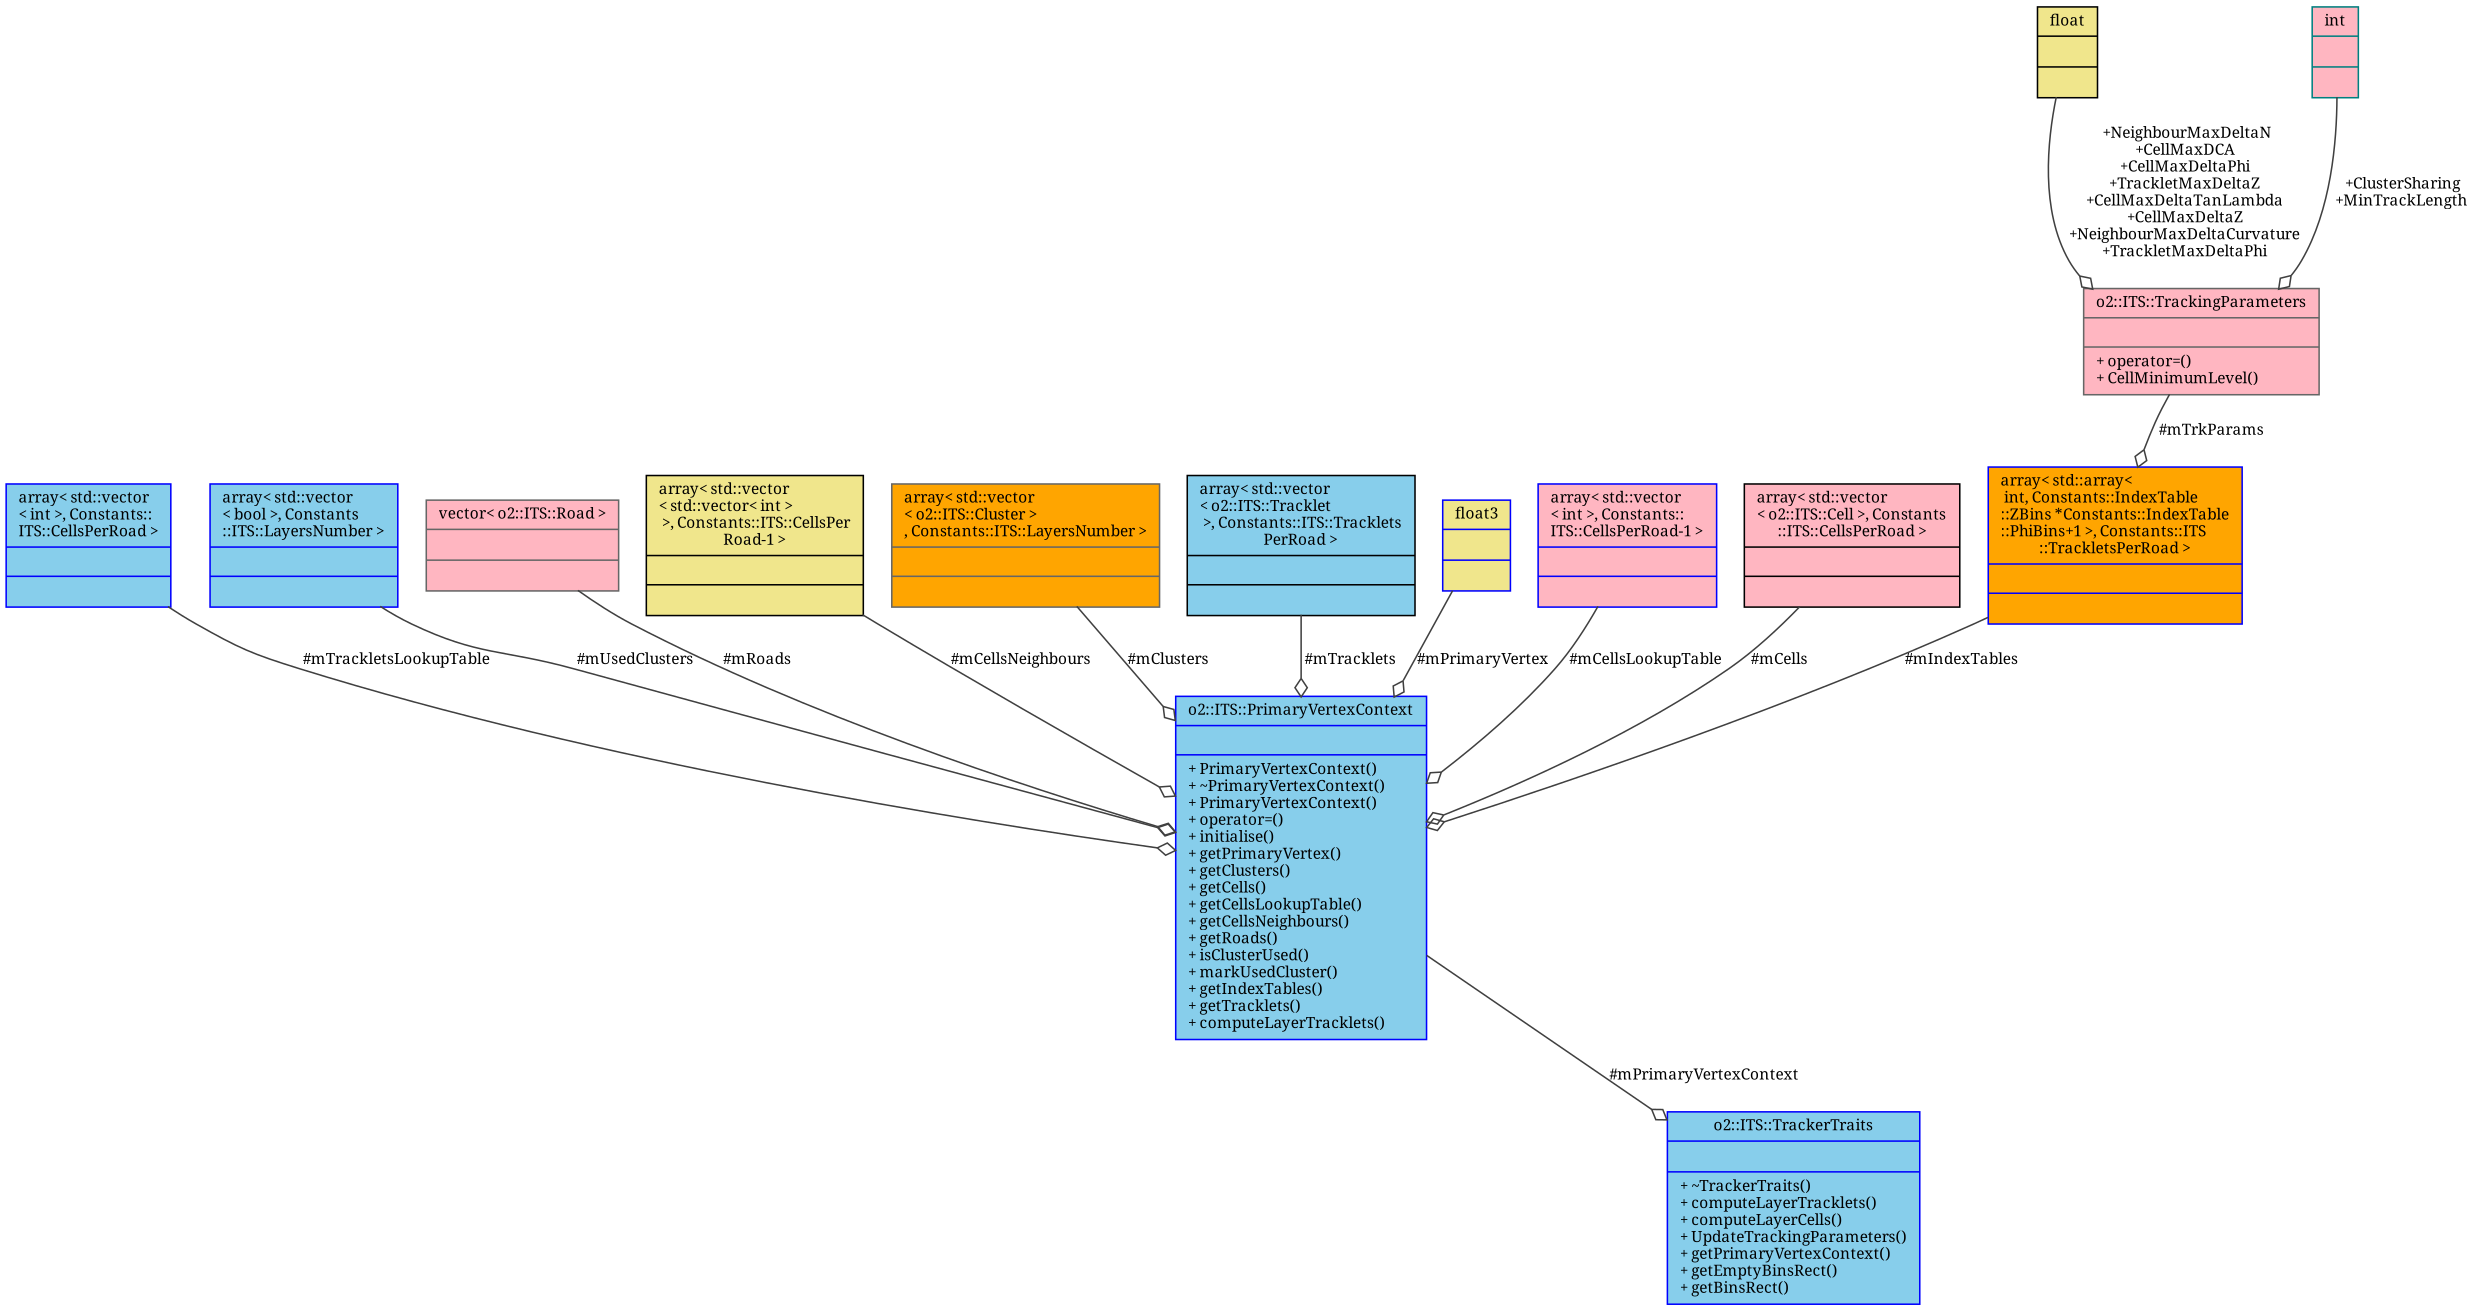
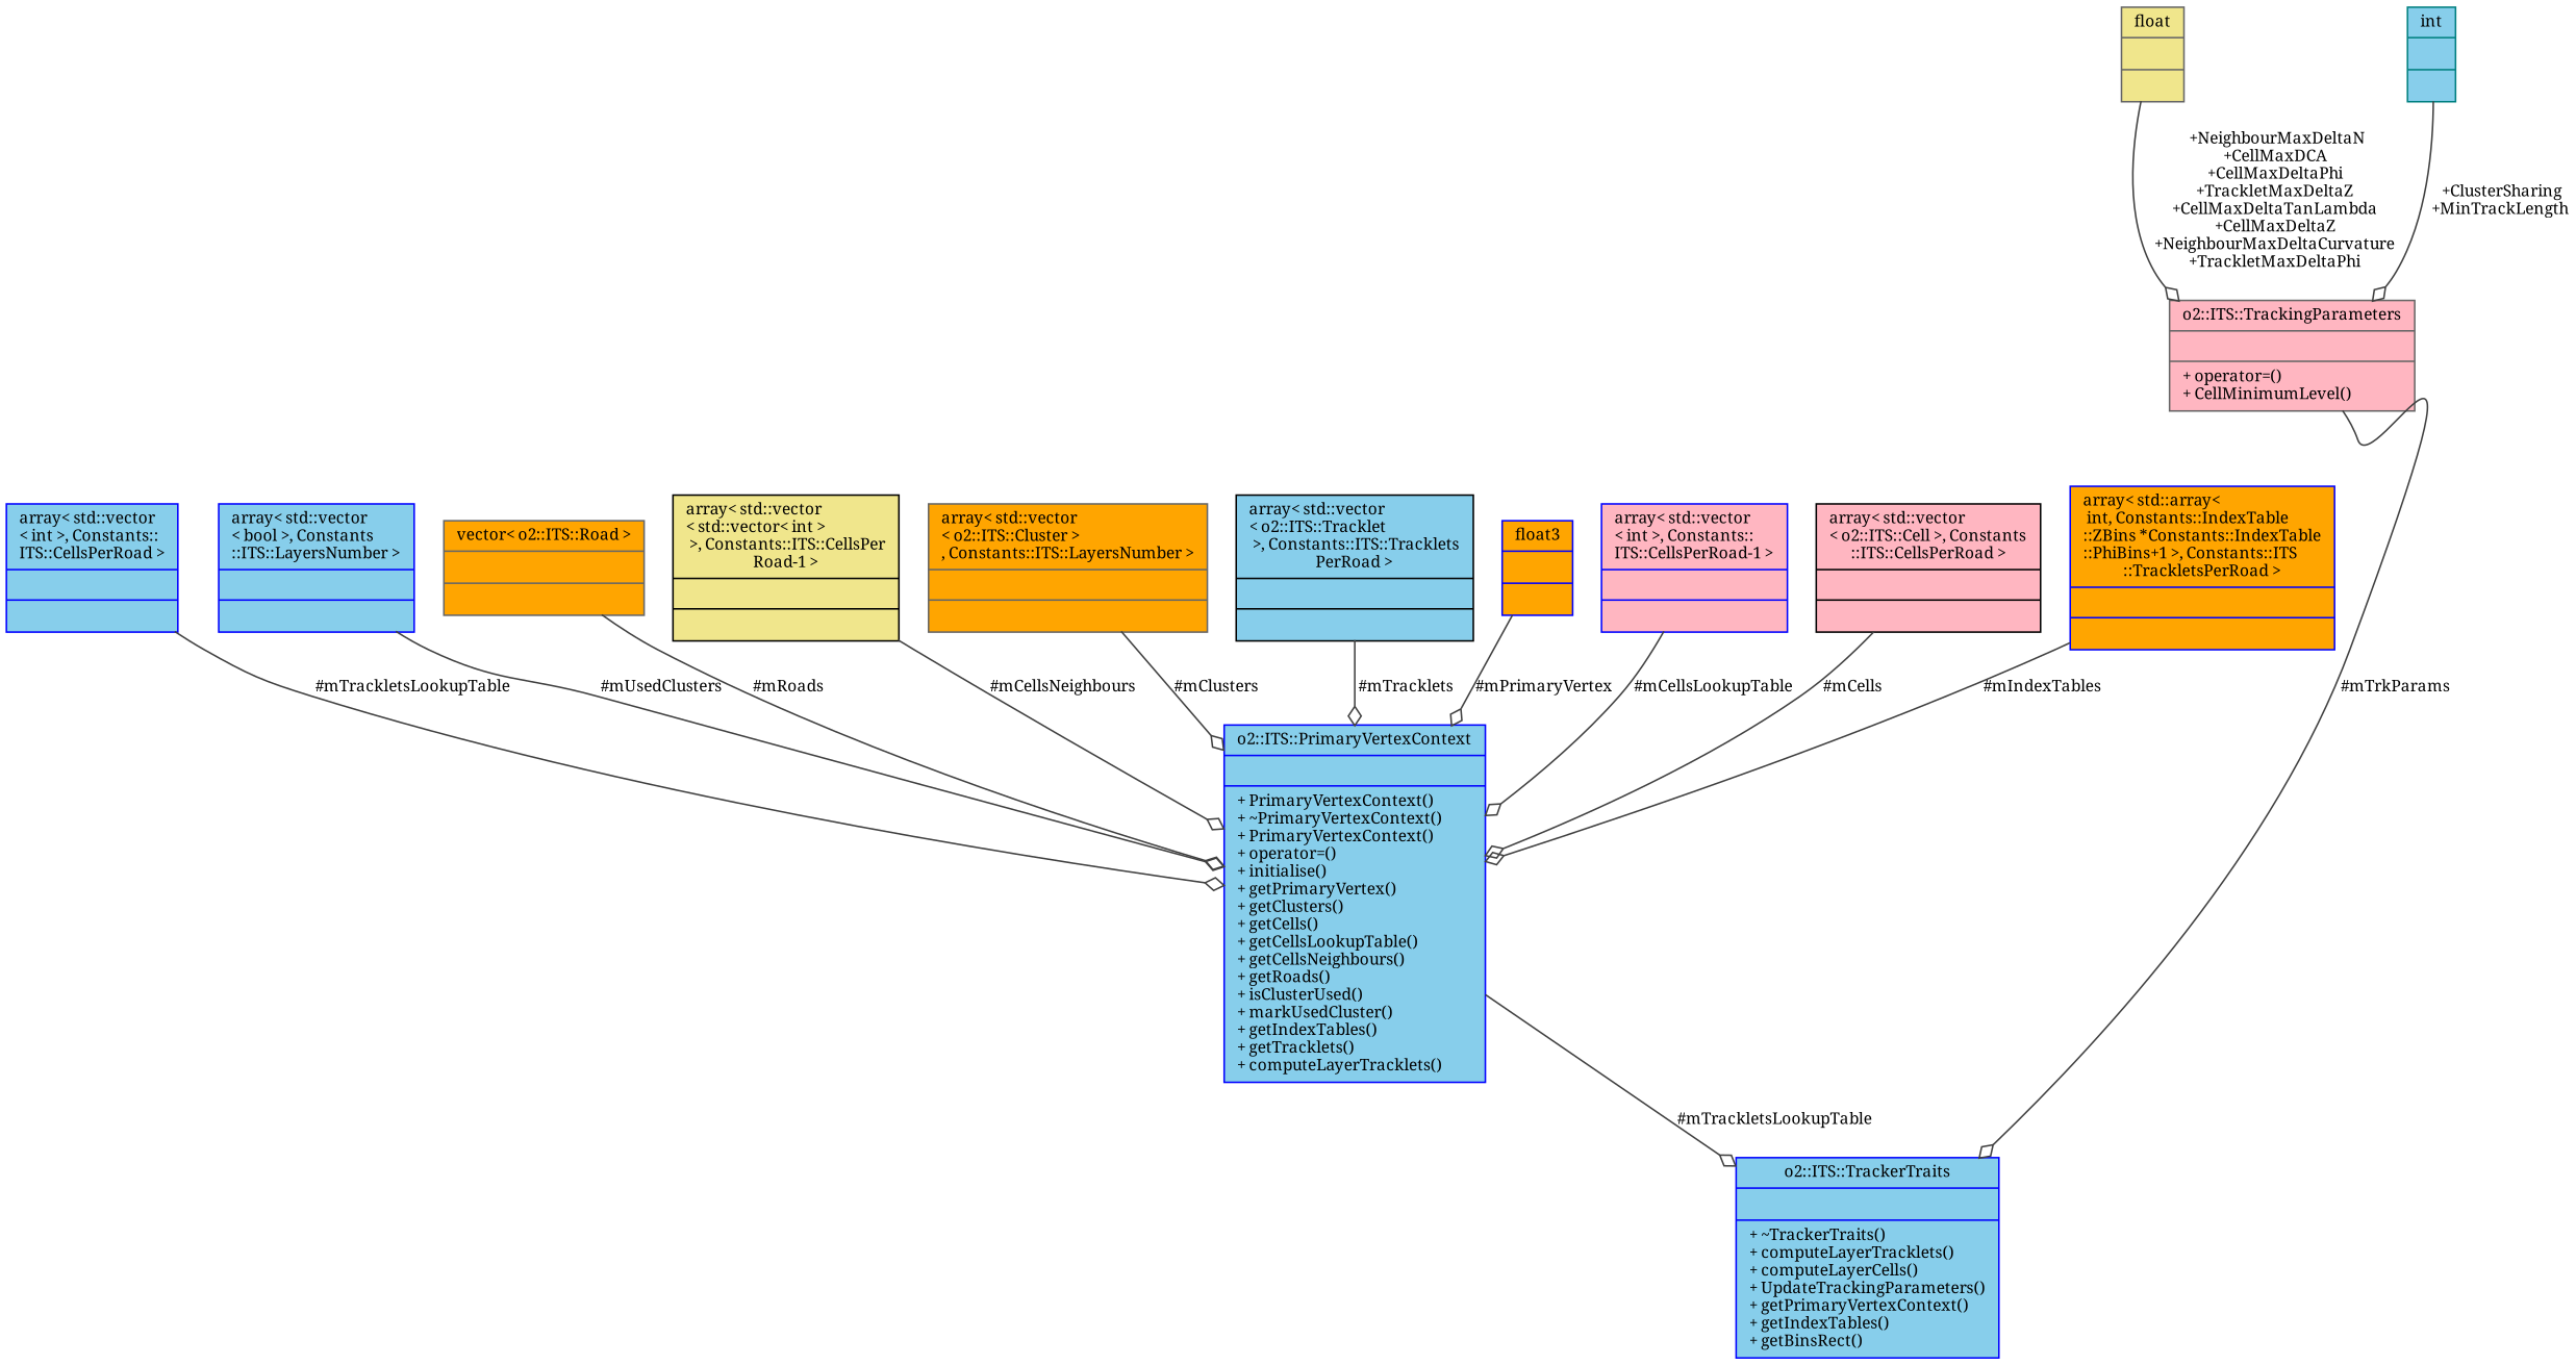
  digraph {
    fontname="Noto Serif"
    node [color=blue fillcolor=skyblue fontname="Noto Serif" fontsize=10 shape=record style=filled]
    edge [arrowhead=odiamond color=grey25 fontname="Noto Serif" fontsize=10 labelfontname=Helvetica labelfontsize=10 style=solid]
-   n1 [fontcolor=black height=0.2 label="{o2::ITS::TrackerTraits\n||+ ~TrackerTraits()\l+ computeLayerTracklets()\l+ computeLayerCells()\l+ UpdateTrackingParameters()\l+ getPrimaryVertexContext()\l+ getEmptyBinsRect()\l+ getBinsRect()\l}" width=0.4]
+   n1 [fontcolor=black height=0.2 label="{o2::ITS::TrackerTraits\n||+ ~TrackerTraits()\l+ computeLayerTracklets()\l+ computeLayerCells()\l+ UpdateTrackingParameters()\l+ getPrimaryVertexContext()\l+ getIndexTables()\l+ getBinsRect()\l}" width=0.4]
    n2 [color=gray40 fillcolor=lightpink height=0.2 label="{o2::ITS::TrackingParameters\n||+ operator=()\l+ CellMinimumLevel()\l}" width=0.4]
-   n3 [color=black fillcolor=khaki height=0.2 label="{float\n||}" width=0.4]
-   n4 [color=teal fillcolor=lightpink height=0.2 label="{int\n||}" width=0.4]
+   n3 [color=gray40 fillcolor=khaki height=0.2 label="{float\n||}" width=0.4]
+   n4 [color=teal height=0.2 label="{int\n||}" width=0.4]
    n5 [height=0.2 label="{o2::ITS::PrimaryVertexContext\n||+ PrimaryVertexContext()\l+ ~PrimaryVertexContext()\l+ PrimaryVertexContext()\l+ operator=()\l+ initialise()\l+ getPrimaryVertex()\l+ getClusters()\l+ getCells()\l+ getCellsLookupTable()\l+ getCellsNeighbours()\l+ getRoads()\l+ isClusterUsed()\l+ markUsedCluster()\l+ getIndexTables()\l+ getTracklets()\l+ computeLayerTracklets()\l}" width=0.4]
    n6 [color=black fillcolor=lightpink height=0.2 label="{array\< std::vector\l\< o2::ITS::Cell \>, Constants\l::ITS::CellsPerRoad \>\n||}" width=0.4]
    n7 [height=0.2 label="{array\< std::vector\l\< int \>, Constants::\lITS::CellsPerRoad \>\n||}" width=0.4]
    n8 [height=0.2 label="{array\< std::vector\l\< bool \>, Constants\l::ITS::LayersNumber \>\n||}" width=0.4]
-   n9 [color=gray40 fillcolor=lightpink height=0.2 label="{vector\< o2::ITS::Road \>\n||}" width=0.4]
+   n9 [color=gray40 fillcolor=orange height=0.2 label="{vector\< o2::ITS::Road \>\n||}" width=0.4]
    n10 [color=black fillcolor=khaki height=0.2 label="{array\< std::vector\l\< std::vector\< int \>\l \>, Constants::ITS::CellsPer\lRoad-1 \>\n||}" width=0.4]
    n11 [color=gray40 fillcolor=orange height=0.2 label="{array\< std::vector\l\< o2::ITS::Cluster \>\l, Constants::ITS::LayersNumber \>\n||}" width=0.4]
    n12 [fillcolor=orange height=0.2 label="{array\< std::array\<\l int, Constants::IndexTable\l::ZBins *Constants::IndexTable\l::PhiBins+1 \>, Constants::ITS\l::TrackletsPerRoad \>\n||}" width=0.4]
    n13 [color=black height=0.2 label="{array\< std::vector\l\< o2::ITS::Tracklet\l \>, Constants::ITS::Tracklets\lPerRoad \>\n||}" width=0.4]
-   n14 [fillcolor=khaki height=0.2 label="{float3\n||}" width=0.4]
+   n14 [fillcolor=orange height=0.2 label="{float3\n||}" width=0.4]
    n15 [fillcolor=lightpink height=0.2 label="{array\< std::vector\l\< int \>, Constants::\lITS::CellsPerRoad-1 \>\n||}" width=0.4]
-   n2 -> n12 [label=" #mTrkParams"]
+   n2 -> n1 [label=" #mTrkParams"]
    n3 -> n2 [label=" +NeighbourMaxDeltaN\n+CellMaxDCA\n+CellMaxDeltaPhi\n+TrackletMaxDeltaZ\n+CellMaxDeltaTanLambda\n+CellMaxDeltaZ\n+NeighbourMaxDeltaCurvature\n+TrackletMaxDeltaPhi"]
    n4 -> n2 [label=" +ClusterSharing\n+MinTrackLength"]
-   n5 -> n1 [label=" #mPrimaryVertexContext"]
+   n5 -> n1 [label=" #mTrackletsLookupTable"]
    n6 -> n5 [label=" #mCells"]
    n7 -> n5 [label=" #mTrackletsLookupTable"]
    n8 -> n5 [label=" #mUsedClusters"]
    n9 -> n5 [label=" #mRoads"]
    n10 -> n5 [label=" #mCellsNeighbours"]
    n11 -> n5 [label=" #mClusters"]
    n12 -> n5 [label=" #mIndexTables"]
    n13 -> n5 [label=" #mTracklets"]
    n14 -> n5 [label=" #mPrimaryVertex"]
    n15 -> n5 [label=" #mCellsLookupTable"]
  }
